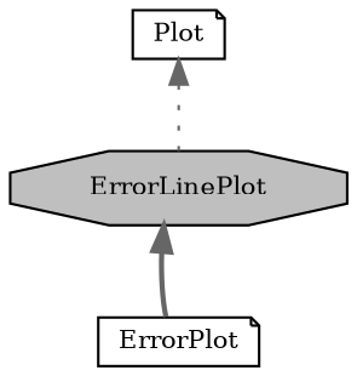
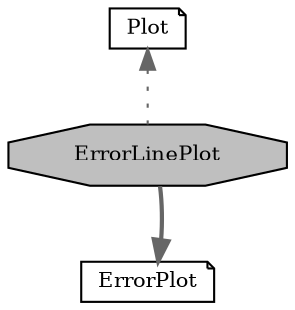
  digraph {
    fontname="DejaVu Serif"
    node [color=black fillcolor=white fontname="DejaVu Serif" fontsize=10 shape=note style=filled]
    edge [color=gray40 dir=back fontname="DejaVu Serif" fontsize=10 labelfontname=Helvetica labelfontsize=10]
    n1 [fillcolor=grey75 fontcolor=black height=0.2 label=ErrorLinePlot shape=octagon width=0.4]
    n2 [height=0.2 label=ErrorPlot width=0.4]
    n3 [height=0.2 label=Plot width=0.4]
-   n1 -> n2 [style=bold]
+   n2 -> n1 [style=bold]
    n3 -> n1 [style=dotted]
  }
